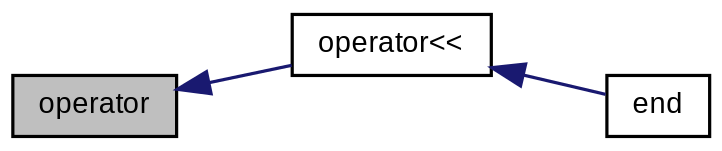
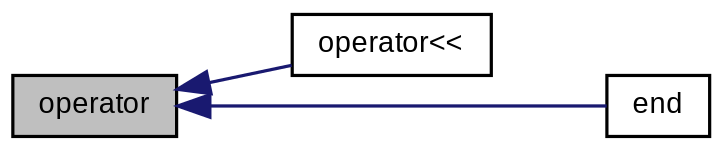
  digraph {
    rankdir=LR
    node [color=black fontname=Arial fontsize=9 shape=record]
    edge [color=midnightblue dir=back fontname=Arial fontsize=9 labelfontname=Arial labelfontsize=9 style=solid]
    n1 [fillcolor=grey75 fontcolor=black height=0.2 label=operator style=filled width=0.4]
    n2 [height=0.2 label="operator\<\<" width=0.4]
    n3 [height=0.2 label=end width=0.4]
    n1 -> n2
-   n2 -> n3
+   n1 -> n3
  }
